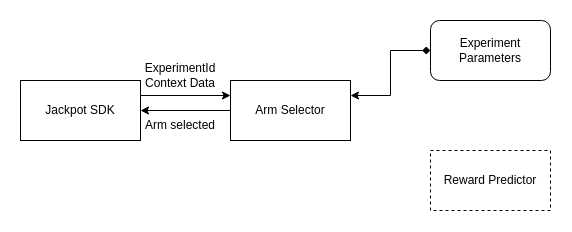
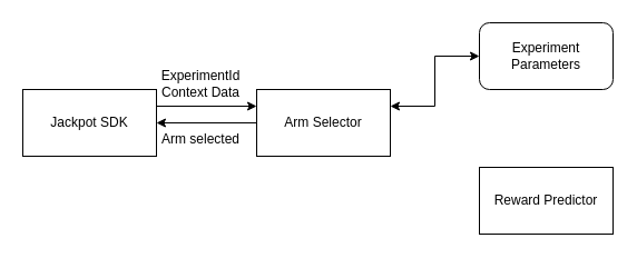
  <mxCell id="0" />
  <mxCell id="1" parent="0" />
  <mxCell id="2" style="edgeStyle=orthogonalEdgeStyle;rounded=0;orthogonalLoop=1;jettySize=auto;html=1;exitX=0;exitY=0.5;exitDx=0;exitDy=0;" edge="1" parent="1" source="4" target="8"><mxGeometry relative="1" as="geometry" /></mxCell>
- <mxCell id="3" style="edgeStyle=orthogonalEdgeStyle;rounded=0;orthogonalLoop=1;jettySize=auto;html=1;exitX=1;exitY=0.25;exitDx=0;exitDy=0;entryX=0;entryY=0.5;entryDx=0;entryDy=0;startArrow=classic;startFill=1;endArrow=diamond;" edge="1" parent="1" source="4" target="5"><mxGeometry relative="1" as="geometry" /></mxCell>
+ <mxCell id="3" style="edgeStyle=orthogonalEdgeStyle;rounded=0;orthogonalLoop=1;jettySize=auto;html=1;exitX=1;exitY=0.25;exitDx=0;exitDy=0;entryX=0;entryY=0.5;entryDx=0;entryDy=0;startArrow=classic;startFill=1;" edge="1" parent="1" source="4" target="5"><mxGeometry relative="1" as="geometry" /></mxCell>
  <mxCell id="4" value="Arm Selector" style="rounded=0;whiteSpace=wrap;html=1;" vertex="1" parent="1"><mxGeometry x="230" y="80" width="120" height="60" as="geometry" /></mxCell>
  <mxCell id="5" value="Experiment Parameters" style="whiteSpace=wrap;html=1;rounded=1;" vertex="1" parent="1"><mxGeometry x="430" y="20" width="120" height="60" as="geometry" /></mxCell>
- <mxCell id="6" value="Reward Predictor" style="rounded=0;whiteSpace=wrap;html=1;dashed=1;" vertex="1" parent="1"><mxGeometry x="430" y="150" width="120" height="60" as="geometry" /></mxCell>
+ <mxCell id="6" value="Reward Predictor" style="rounded=0;whiteSpace=wrap;html=1;" vertex="1" parent="1"><mxGeometry x="430" y="150" width="120" height="60" as="geometry" /></mxCell>
  <mxCell id="7" style="edgeStyle=orthogonalEdgeStyle;rounded=0;orthogonalLoop=1;jettySize=auto;html=1;exitX=1;exitY=0.25;exitDx=0;exitDy=0;entryX=0;entryY=0.25;entryDx=0;entryDy=0;" edge="1" parent="1" source="8" target="4"><mxGeometry relative="1" as="geometry" /></mxCell>
  <mxCell id="8" value="Jackpot SDK" style="rounded=0;whiteSpace=wrap;html=1;" vertex="1" parent="1"><mxGeometry x="20" y="80" width="120" height="60" as="geometry" /></mxCell>
  <mxCell id="9" value="ExperimentId&lt;br&gt;Context Data" style="text;html=1;strokeColor=none;fillColor=none;align=center;verticalAlign=middle;whiteSpace=wrap;rounded=0;" vertex="1" parent="1"><mxGeometry x="140" y="60" width="80" height="30" as="geometry" /></mxCell>
  <mxCell id="10" value="Arm selected" style="text;html=1;strokeColor=none;fillColor=none;align=center;verticalAlign=middle;whiteSpace=wrap;rounded=0;" vertex="1" parent="1"><mxGeometry x="140" y="110" width="80" height="30" as="geometry" /></mxCell>
